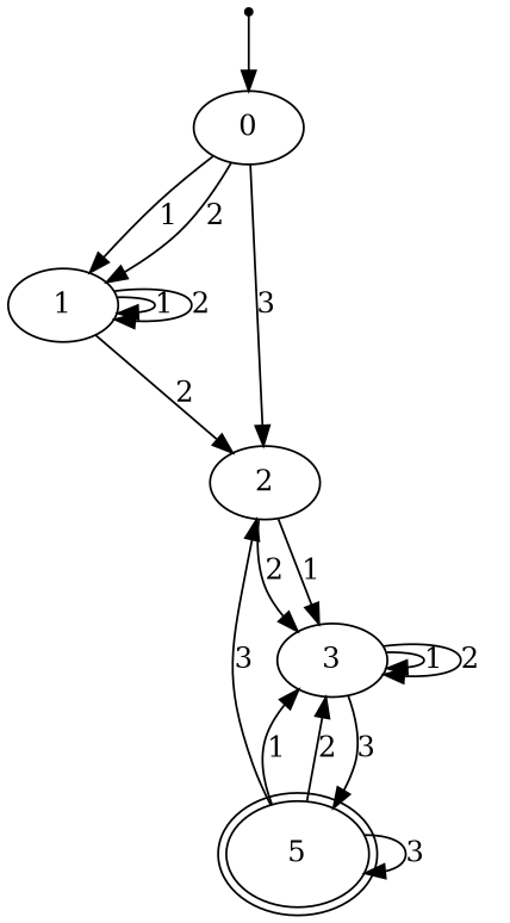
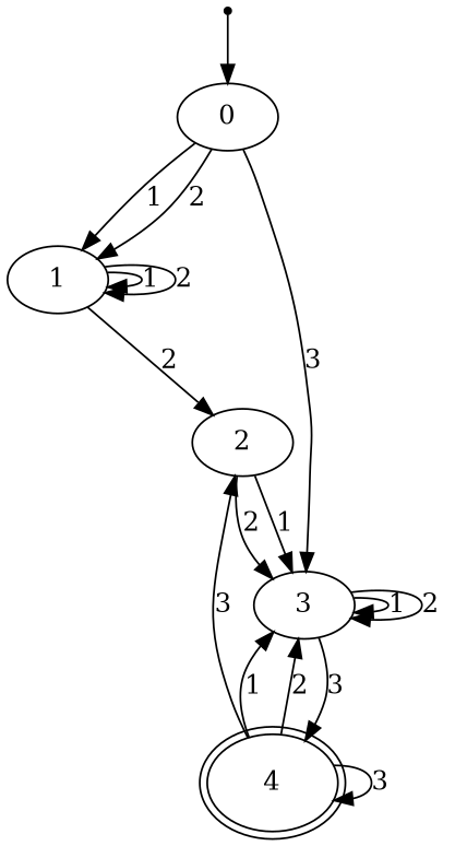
  digraph {
    F0 [shape=point]
    0
    1
    2
    3
-   4 [peripheries=2 label=5]
+   4 [peripheries=2]
    F0 -> 0
    0 -> 1 [label=1]
    0 -> 1 [label=2]
-   0 -> 2 [label=3]
+   0 -> 3 [label=3]
    1 -> 1 [label=1]
    1 -> 1 [label=2]
    1 -> 2 [label=2]
    2 -> 3 [label=1]
    2 -> 3 [label=2]
    3 -> 3 [label=1]
    3 -> 3 [label=2]
    3 -> 4 [label=3]
    4 -> 2 [label=3]
    4 -> 3 [label=1]
    4 -> 3 [label=2]
    4 -> 4 [label=3]
  }
